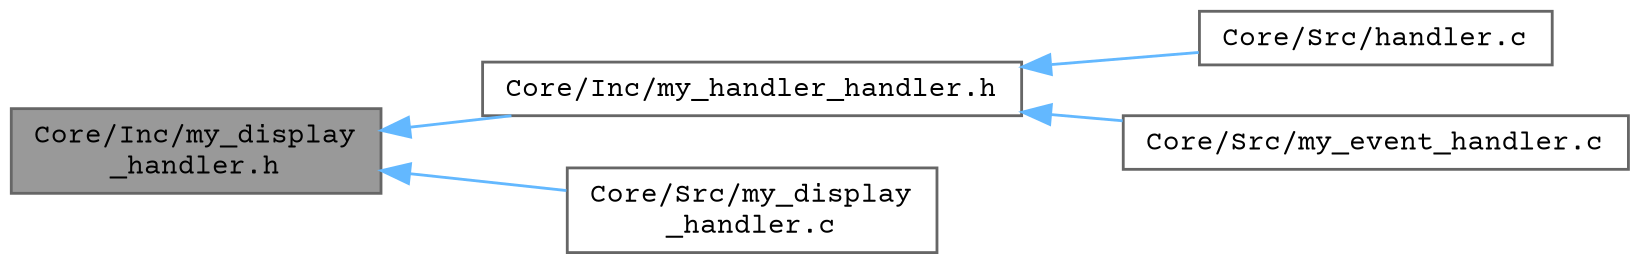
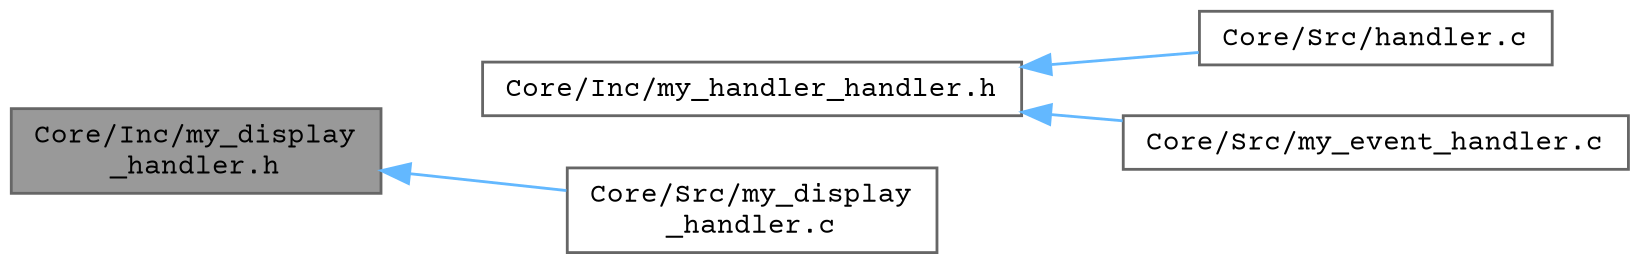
  digraph {
    fontname="Courier Prime"
    rankdir=LR
    node [color=grey40 fillcolor=white fontname="Courier Prime" fontsize=10 shape=box style=filled]
    edge [color=steelblue1 dir=back fontname="Courier Prime" fontsize=10 labelfontname=Helvetica labelfontsize=10 style=solid]
    n1 [color=gray40 fillcolor=grey60 fontcolor=black height=0.2 label="Core/Inc/my_display\l_handler.h" width=0.4]
    n2 [height=0.2 label="Core/Inc/my_handler_handler.h" width=0.4]
    n3 [height=0.2 label="Core/Src/my_display\l_handler.c" width=0.4]
    n4 [height=0.2 label="Core/Src/handler.c" width=0.4]
    n5 [height=0.2 label="Core/Src/my_event_handler.c" width=0.4]
-   n1 -> n2
    n1 -> n3
    n2 -> n4
    n2 -> n5
  }
